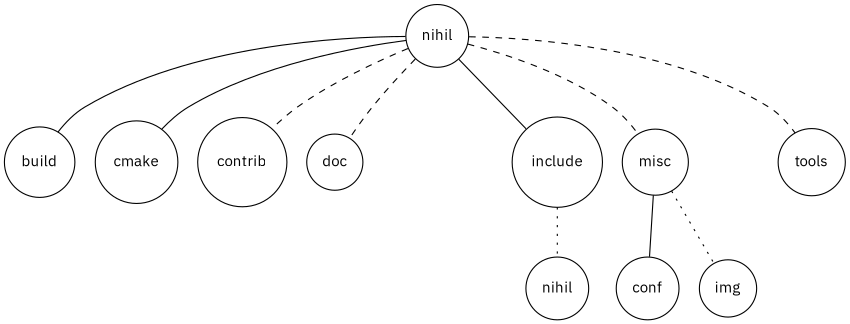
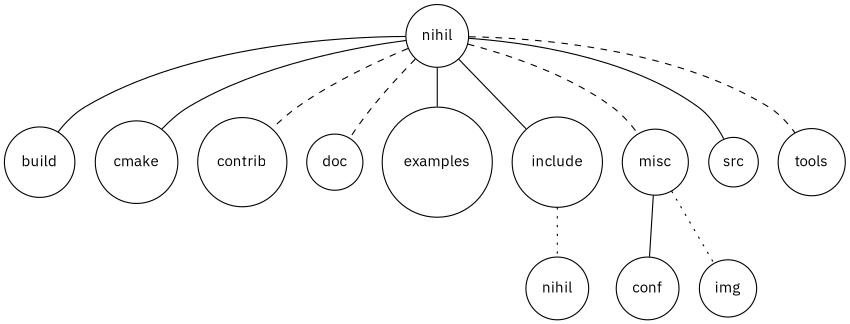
  graph {
    fontname="IBM Plex Sans"
    node [fontname="IBM Plex Sans" shape=circle]
    edge [fontname="IBM Plex Sans" style=solid]
    n1 [label=nihil]
    build
    cmake
    contrib
    doc
+   examples
    include
    misc
+   src
    tools
    n11 [label=nihil]
    conf
    img
    n1 -- build
    n1 -- cmake
    n1 -- contrib [style=dashed]
    n1 -- doc [style=dashed]
+   n1 -- examples
    n1 -- include
    n1 -- misc [style=dashed]
+   n1 -- src
    n1 -- tools [style=dashed]
    include -- n11 [style=dotted]
    misc -- conf
    misc -- img [style=dotted]
  }
